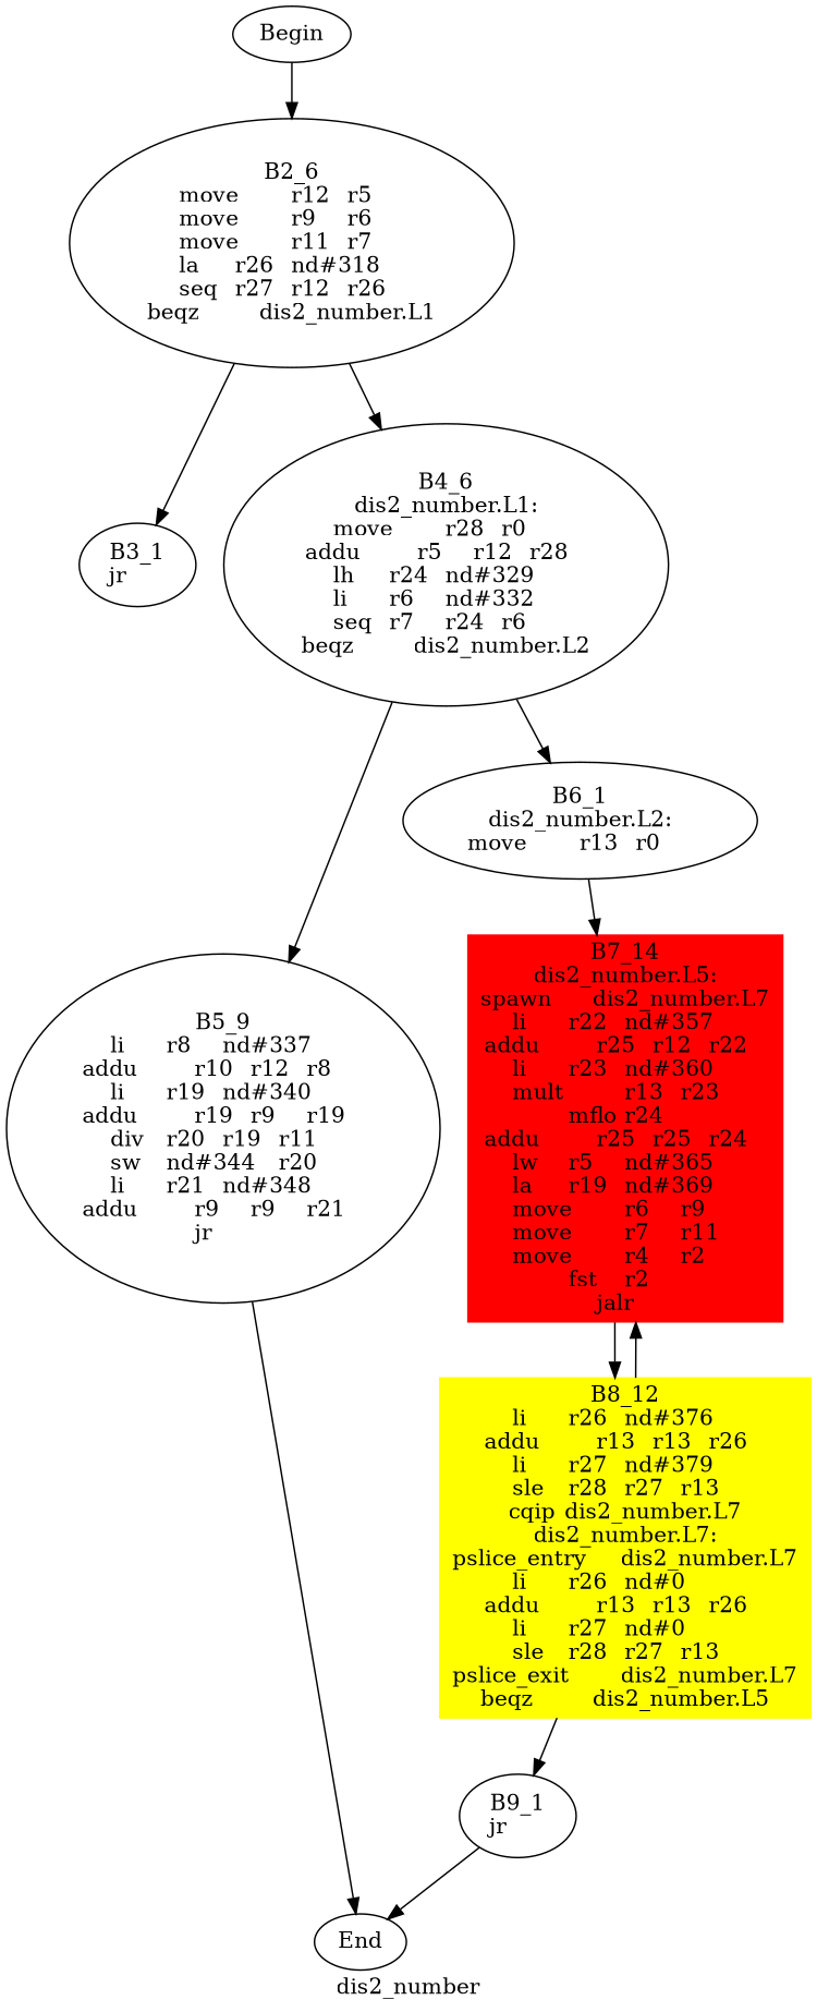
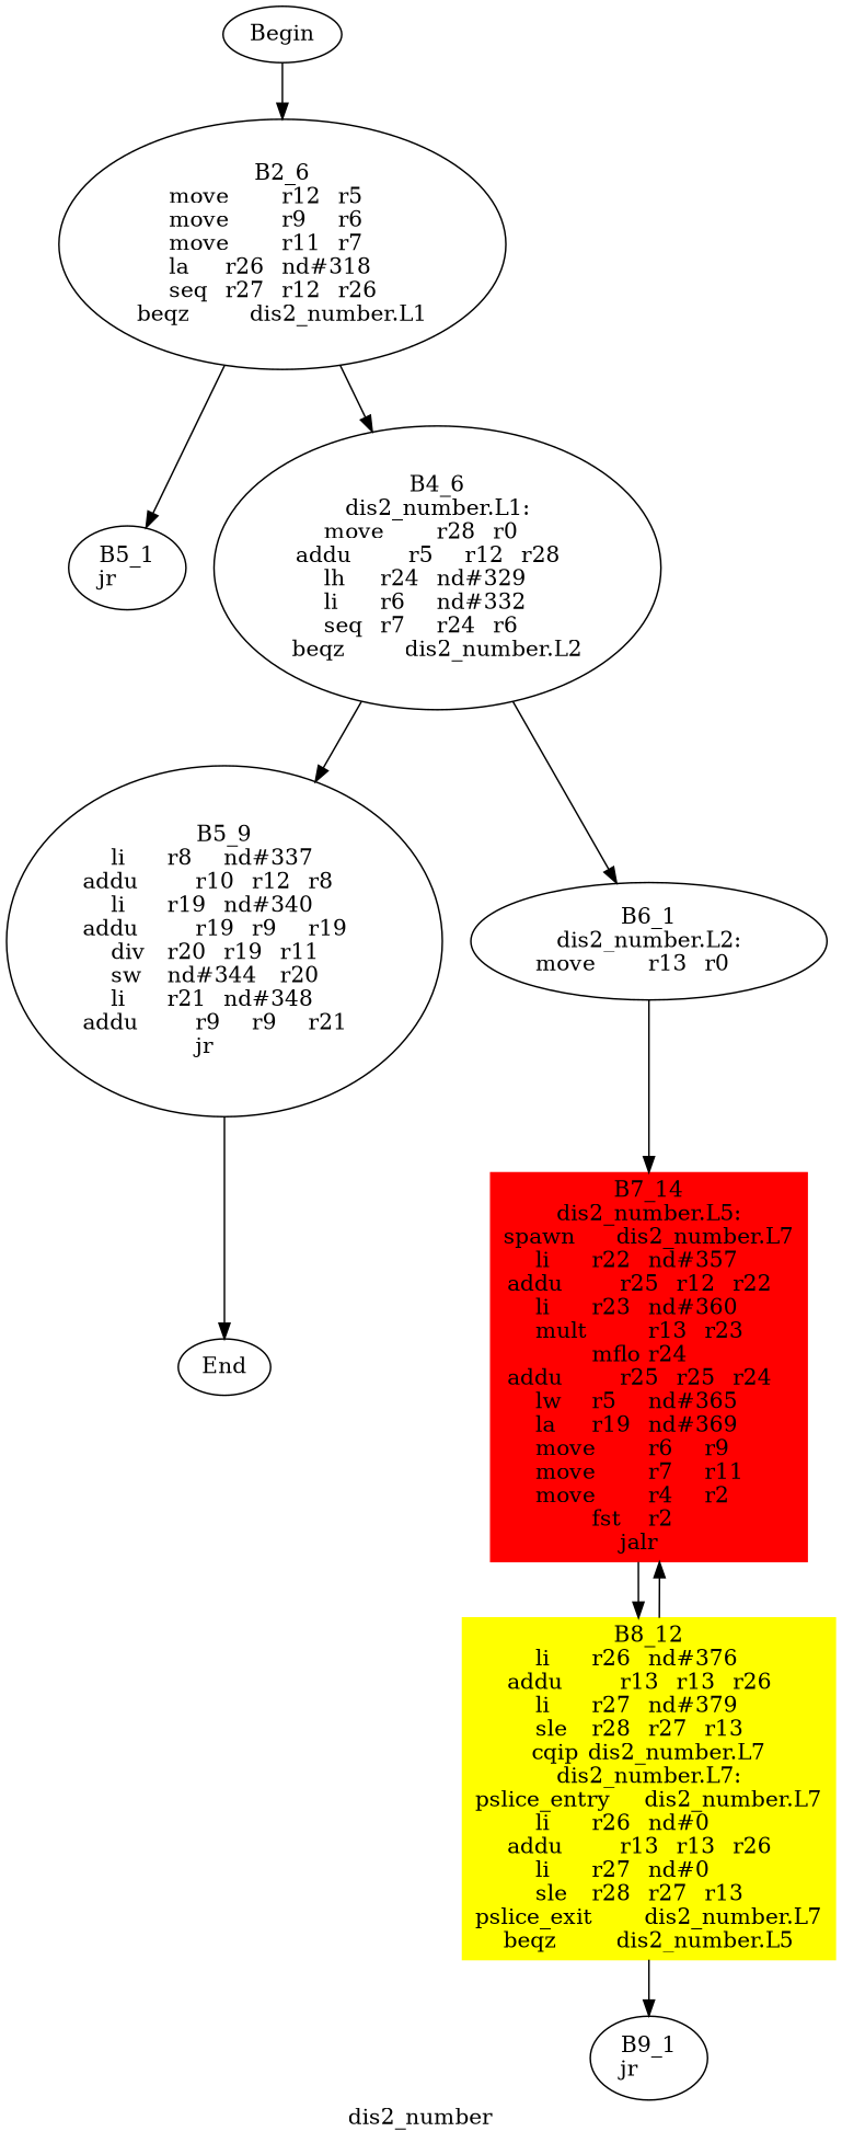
  digraph {
    color=purple
    label=dis2_number
    style=dashed
    n1 [label=Begin]
    n2 [label="B2_6\nmove	r12	r5	\nmove	r9	r6	\nmove	r11	r7	\nla	r26	nd#318	\nseq	r27	r12	r26	\nbeqz	dis2_number.L1\n"]
-   n3 [label="B3_1\njr	\n"]
+   n3 [label="B5_1\njr	\n"]
    n4 [label="B4_6\ndis2_number.L1:\nmove	r28	r0	\naddu	r5	r12	r28	\nlh	r24	nd#329	\nli	r6	nd#332	\nseq	r7	r24	r6	\nbeqz	dis2_number.L2\n"]
    n5 [label="B5_9\nli	r8	nd#337	\naddu	r10	r12	r8	\nli	r19	nd#340	\naddu	r19	r9	r19	\ndiv	r20	r19	r11	\nsw	nd#344	r20	\nli	r21	nd#348	\naddu	r9	r9	r21	\njr	\n"]
    n6 [label="B6_1\ndis2_number.L2:\nmove	r13	r0	\n"]
    n7 [label=End]
    n8 [color=red label="B7_14\ndis2_number.L5:\nspawn	dis2_number.L7\nli	r22	nd#357	\naddu	r25	r12	r22	\nli	r23	nd#360	\nmult	r13	r23	\nmflo	r24	\naddu	r25	r25	r24	\nlw	r5	nd#365	\nla	r19	nd#369	\nmove	r6	r9	\nmove	r7	r11	\nmove	r4	r2	\nfst	r2	\njalr	\n" shape=box style=filled]
    n9 [color=yellow label="B8_12\nli	r26	nd#376	\naddu	r13	r13	r26	\nli	r27	nd#379	\nsle	r28	r27	r13	\ncqip	dis2_number.L7\ndis2_number.L7:\npslice_entry	dis2_number.L7\nli	r26	nd#0	\naddu	r13	r13	r26	\nli	r27	nd#0	\nsle	r28	r27	r13	\npslice_exit	dis2_number.L7\nbeqz	dis2_number.L5\n" shape=polygon style=filled]
    n10 [label="B9_1\njr	\n"]
    n1 -> n2
    n2 -> n3
    n2 -> n4
    n4 -> n5
    n4 -> n6
    n5 -> n7
    n6 -> n8
    n8 -> n9
    n9 -> n8
    n9 -> n10
-   n10 -> n7
  }
